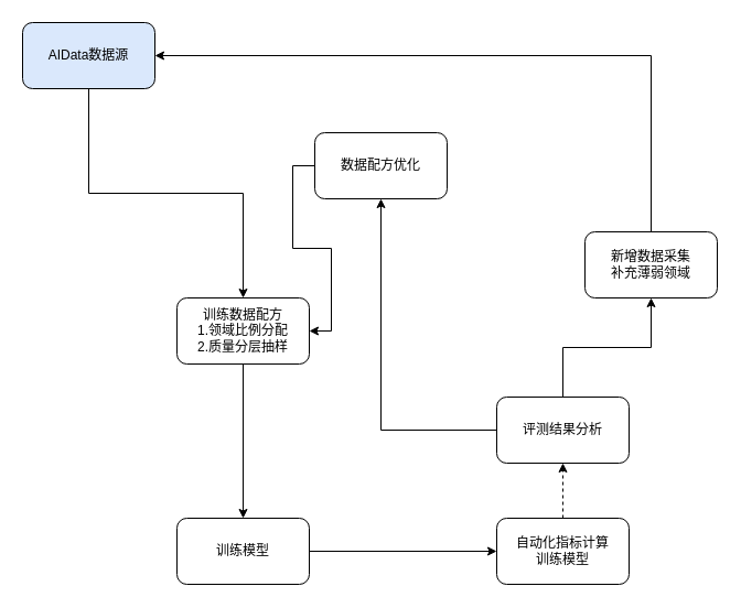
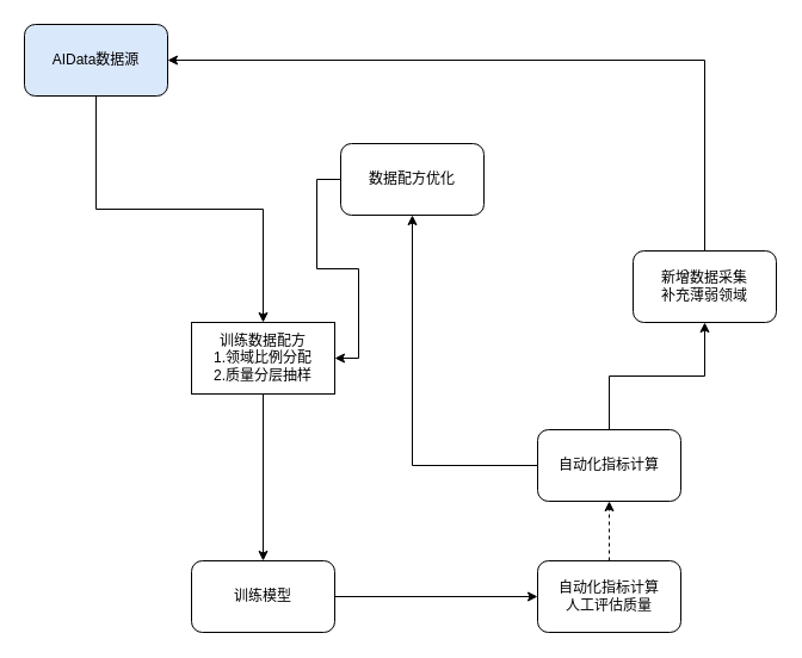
  <mxCell id="0" />
  <mxCell id="1" parent="0" />
  <mxCell id="2" style="edgeStyle=orthogonalEdgeStyle;rounded=0;orthogonalLoop=1;jettySize=auto;html=1;exitX=0.5;exitY=1;exitDx=0;exitDy=0;entryX=0.5;entryY=0;entryDx=0;entryDy=0;" parent="1" source="3" target="5" edge="1"><mxGeometry relative="1" as="geometry"><mxPoint x="120" y="310" as="targetPoint" /><mxPoint x="40" y="90" as="sourcePoint" /></mxGeometry></mxCell>
  <mxCell id="3" value="AIData数据源" style="rounded=1;whiteSpace=wrap;html=1;fillColor=#dae8fc;" parent="1" vertex="1"><mxGeometry x="20" y="20" width="120" height="60" as="geometry" /></mxCell>
  <mxCell id="4" style="edgeStyle=orthogonalEdgeStyle;rounded=0;orthogonalLoop=1;jettySize=auto;html=1;entryX=0.5;entryY=0;entryDx=0;entryDy=0;" parent="1" source="5" edge="1" target="7"><mxGeometry relative="1" as="geometry"><mxPoint x="220" y="430" as="targetPoint" /></mxGeometry></mxCell>
- <mxCell id="5" value="训练数据配方&lt;div&gt;1.领域比例分配&lt;/div&gt;&lt;div&gt;2.质量分层抽样&lt;/div&gt;" style="rounded=1;whiteSpace=wrap;html=1;" parent="1" vertex="1"><mxGeometry x="160" y="270" width="120" height="60" as="geometry" /></mxCell>
+ <mxCell id="5" value="训练数据配方&lt;div&gt;1.领域比例分配&lt;/div&gt;&lt;div&gt;2.质量分层抽样&lt;/div&gt;" style="whiteSpace=wrap;html=1;rounded=0;" parent="1" vertex="1"><mxGeometry x="160" y="270" width="120" height="60" as="geometry" /></mxCell>
  <mxCell id="6" style="edgeStyle=orthogonalEdgeStyle;rounded=0;orthogonalLoop=1;jettySize=auto;html=1;entryX=0;entryY=0.5;entryDx=0;entryDy=0;" parent="1" source="7" edge="1" target="9"><mxGeometry relative="1" as="geometry"><mxPoint x="440" y="460" as="targetPoint" /></mxGeometry></mxCell>
  <mxCell id="7" value="训练模型" style="rounded=1;whiteSpace=wrap;html=1;" parent="1" vertex="1"><mxGeometry x="160" y="470" width="120" height="60" as="geometry" /></mxCell>
  <mxCell id="8" style="edgeStyle=orthogonalEdgeStyle;rounded=0;orthogonalLoop=1;jettySize=auto;html=1;entryX=0.5;entryY=1;entryDx=0;entryDy=0;dashed=1;" edge="1" parent="1" source="9" target="12"><mxGeometry relative="1" as="geometry" /></mxCell>
- <mxCell id="9" value="自动化指标计算&lt;br&gt;&lt;div&gt;训练模型&lt;/div&gt;" style="rounded=1;whiteSpace=wrap;html=1;" parent="1" vertex="1"><mxGeometry x="450" y="470" width="120" height="60" as="geometry" /></mxCell>
+ <mxCell id="9" value="自动化指标计算&lt;br&gt;&lt;div&gt;人工评估质量&lt;/div&gt;" style="rounded=1;whiteSpace=wrap;html=1;" parent="1" vertex="1"><mxGeometry x="450" y="470" width="120" height="60" as="geometry" /></mxCell>
  <mxCell id="10" style="edgeStyle=orthogonalEdgeStyle;rounded=0;orthogonalLoop=1;jettySize=auto;html=1;entryX=0.5;entryY=1;entryDx=0;entryDy=0;" edge="1" parent="1" source="12" target="14"><mxGeometry relative="1" as="geometry" /></mxCell>
  <mxCell id="11" style="edgeStyle=orthogonalEdgeStyle;rounded=0;orthogonalLoop=1;jettySize=auto;html=1;exitX=0.5;exitY=0;exitDx=0;exitDy=0;" edge="1" parent="1" source="12" target="16"><mxGeometry relative="1" as="geometry" /></mxCell>
- <mxCell id="12" value="评测结果分析" style="rounded=1;whiteSpace=wrap;html=1;" vertex="1" parent="1"><mxGeometry x="450" y="360" width="120" height="60" as="geometry" /></mxCell>
+ <mxCell id="12" value="自动化指标计算" style="rounded=1;whiteSpace=wrap;html=1;" vertex="1" parent="1"><mxGeometry x="450" y="360" width="120" height="60" as="geometry" /></mxCell>
  <mxCell id="13" style="edgeStyle=orthogonalEdgeStyle;rounded=0;orthogonalLoop=1;jettySize=auto;html=1;entryX=1;entryY=0.5;entryDx=0;entryDy=0;" edge="1" parent="1" source="14" target="5"><mxGeometry relative="1" as="geometry" /></mxCell>
  <mxCell id="14" value="数据配方优化" style="rounded=1;whiteSpace=wrap;html=1;" vertex="1" parent="1"><mxGeometry x="285" y="120" width="120" height="60" as="geometry" /></mxCell>
  <mxCell id="15" style="edgeStyle=orthogonalEdgeStyle;rounded=0;orthogonalLoop=1;jettySize=auto;html=1;entryX=1;entryY=0.5;entryDx=0;entryDy=0;exitX=0.5;exitY=0;exitDx=0;exitDy=0;" edge="1" parent="1" source="16" target="3"><mxGeometry relative="1" as="geometry" /></mxCell>
  <mxCell id="16" value="新增数据采集&lt;div&gt;补充薄弱领域&lt;/div&gt;" style="rounded=1;whiteSpace=wrap;html=1;" vertex="1" parent="1"><mxGeometry x="530" y="210" width="120" height="60" as="geometry" /></mxCell>
